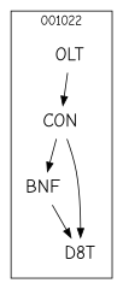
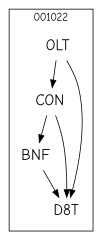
  strict digraph {
    fontname="Comic Neue"
    node [fontname="Comic Neue" fontsize=20 shape=plaintext]
    edge [fontname="Comic Neue"]
    n1 [label=CON]
    n2 [label=BNF]
    n3 [label=D8T]
    n4 [label=OLT]
    subgraph cluster_1 {
      label=001022
      labeldoc=t
      n1
      n2
      n3
      n4
    }
    n1 -> n2
    n1 -> n3
    n2 -> n3
    n4 -> n1
+   n4 -> n3
  }
